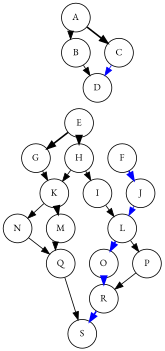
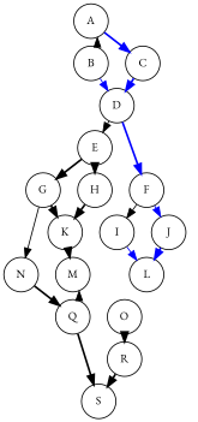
  digraph {
    fontname="EB Garamond"
    fontsize=12
    rank=LR
    ranksep=0.1
    node [fontname="EB Garamond" fontsize=12 shape=circle]
    edge [fontname="EB Garamond" fontsize=12]
    A
    B
    C
    D
    E
    F
    G
    H
    I
    J
    K
    L
    M
    N
    Q
    S
    O
-   P
    R
-   A -> B
-   A -> C [color=black style=bold]
-   B -> D
-   C -> D [color=blue style=solid]
+   B -> A
+   A -> C [color=blue style=bold]
+   B -> D [color=blue]
+   C -> D [color=blue style=bold]
+   D -> E
+   D -> F [color=blue style=bold]
    E -> G [style=bold]
    E -> H [style=bold]
-   H -> I
-   F -> J [color=blue style=bold]
-   G -> K
-   H -> K
-   I -> L
-   J -> L [color=blue style=solid]
+   F -> I
+   F -> J [color=blue style=solid]
+   G -> K [style=bold]
+   H -> K [style=bold]
+   I -> L [color=blue]
+   J -> L [color=blue style=bold]
    K -> M [style=bold]
-   K -> N
-   L -> O [color=blue style=bold]
-   L -> P
-   M -> Q
-   N -> Q
-   Q -> S
-   O -> R [color=blue style=bold]
-   P -> R
-   R -> S [color=blue style=bold]
+   G -> N
+   Q -> M
+   N -> Q [style=bold]
+   Q -> S [style=bold]
+   O -> R [color=black style=bold]
+   R -> S [color=black style=bold]
  }
